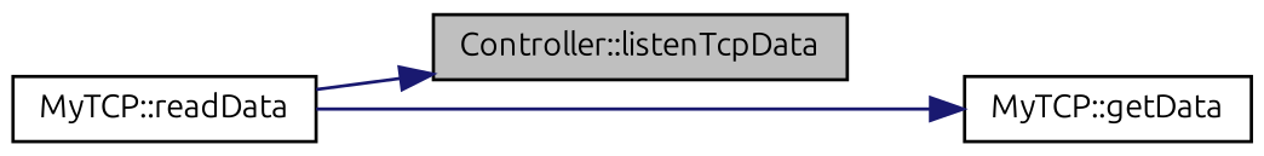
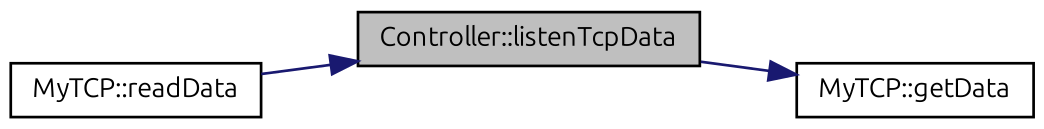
  digraph {
    fontname=Ubuntu
    rankdir=LR
    node [color=black fillcolor=white fontname=Ubuntu fontsize=10 shape=record style=filled]
    edge [color=midnightblue fontname=Ubuntu fontsize=10 labelfontname=Helvetica labelfontsize=10 style=solid]
    n1 [fillcolor=grey75 fontcolor=black height=0.2 label="Controller::listenTcpData" width=0.4]
    n2 [height=0.2 label="MyTCP::getData" width=0.4]
    n3 [height=0.2 label="MyTCP::readData" width=0.4]
-   n3 -> n2
+   n1 -> n2
    n3 -> n1
  }
